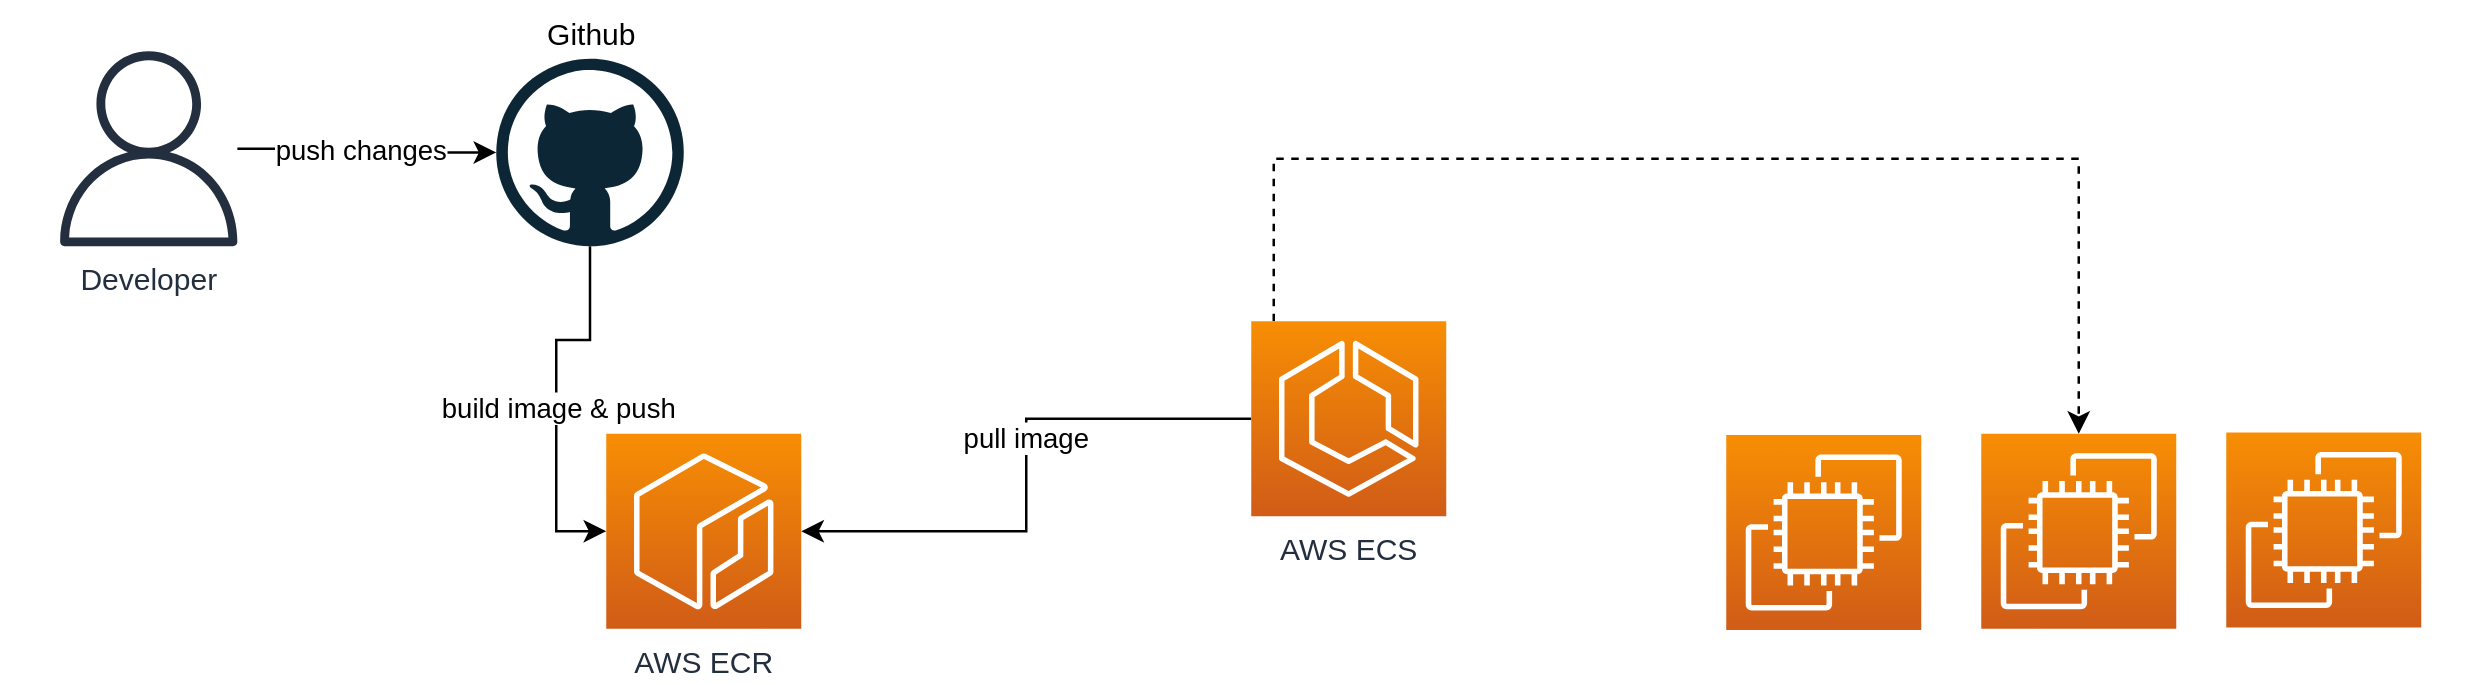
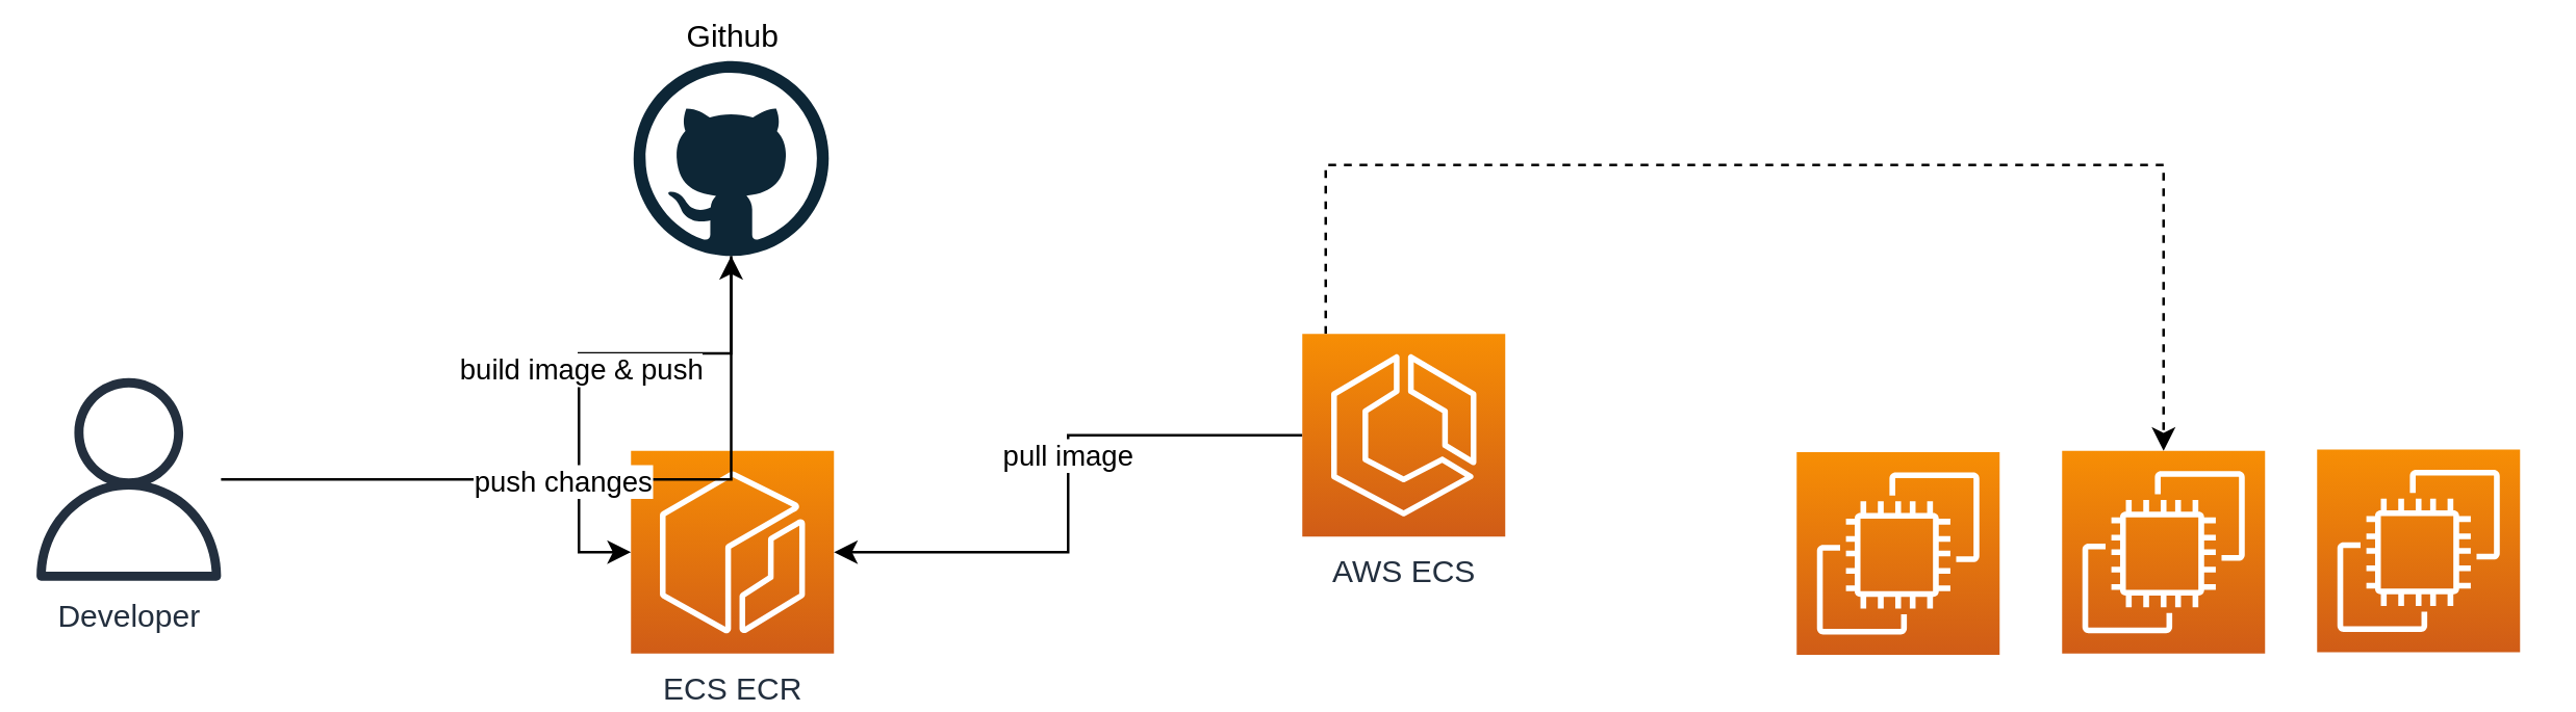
  <mxCell id="0" />
  <mxCell id="1" parent="0" />
- <mxCell id="2" value="AWS ECR" style="sketch=0;points=[[0,0,0],[0.25,0,0],[0.5,0,0],[0.75,0,0],[1,0,0],[0,1,0],[0.25,1,0],[0.5,1,0],[0.75,1,0],[1,1,0],[0,0.25,0],[0,0.5,0],[0,0.75,0],[1,0.25,0],[1,0.5,0],[1,0.75,0]];outlineConnect=0;fontColor=#232F3E;gradientColor=#F78E04;gradientDirection=north;fillColor=#D05C17;strokeColor=#ffffff;dashed=0;verticalLabelPosition=bottom;verticalAlign=top;align=center;html=1;fontSize=12;fontStyle=0;aspect=fixed;shape=mxgraph.aws4.resourceIcon;resIcon=mxgraph.aws4.ecr;" vertex="1" parent="1"><mxGeometry x="242" y="173" width="78" height="78" as="geometry" /></mxCell>
+ <mxCell id="2" value="ECS ECR" style="sketch=0;points=[[0,0,0],[0.25,0,0],[0.5,0,0],[0.75,0,0],[1,0,0],[0,1,0],[0.25,1,0],[0.5,1,0],[0.75,1,0],[1,1,0],[0,0.25,0],[0,0.5,0],[0,0.75,0],[1,0.25,0],[1,0.5,0],[1,0.75,0]];outlineConnect=0;fontColor=#232F3E;gradientColor=#F78E04;gradientDirection=north;fillColor=#D05C17;strokeColor=#ffffff;dashed=0;verticalLabelPosition=bottom;verticalAlign=top;align=center;html=1;fontSize=12;fontStyle=0;aspect=fixed;shape=mxgraph.aws4.resourceIcon;resIcon=mxgraph.aws4.ecr;" vertex="1" parent="1"><mxGeometry x="242" y="173" width="78" height="78" as="geometry" /></mxCell>
  <mxCell id="3" style="edgeStyle=orthogonalEdgeStyle;rounded=0;orthogonalLoop=1;jettySize=auto;html=1;" edge="1" parent="1" source="6" target="2"><mxGeometry relative="1" as="geometry" /></mxCell>
  <mxCell id="4" value="pull image" style="edgeLabel;html=1;align=center;verticalAlign=middle;resizable=0;points=[];" vertex="1" connectable="0" parent="3"><mxGeometry x="-0.14" y="-1" relative="1" as="geometry"><mxPoint as="offset" /></mxGeometry></mxCell>
  <mxCell id="5" style="edgeStyle=orthogonalEdgeStyle;rounded=0;orthogonalLoop=1;jettySize=auto;html=1;entryX=0.5;entryY=0;entryDx=0;entryDy=0;entryPerimeter=0;dashed=1;" edge="1" parent="1" source="6" target="14"><mxGeometry relative="1" as="geometry"><Array as="points"><mxPoint x="509" y="63" /><mxPoint x="831" y="63" /></Array></mxGeometry></mxCell>
  <mxCell id="6" value="AWS ECS" style="sketch=0;points=[[0,0,0],[0.25,0,0],[0.5,0,0],[0.75,0,0],[1,0,0],[0,1,0],[0.25,1,0],[0.5,1,0],[0.75,1,0],[1,1,0],[0,0.25,0],[0,0.5,0],[0,0.75,0],[1,0.25,0],[1,0.5,0],[1,0.75,0]];outlineConnect=0;fontColor=#232F3E;gradientColor=#F78E04;gradientDirection=north;fillColor=#D05C17;strokeColor=#ffffff;dashed=0;verticalLabelPosition=bottom;verticalAlign=top;align=center;html=1;fontSize=12;fontStyle=0;aspect=fixed;shape=mxgraph.aws4.resourceIcon;resIcon=mxgraph.aws4.ecs;" vertex="1" parent="1"><mxGeometry x="500" y="128" width="78" height="78" as="geometry" /></mxCell>
  <mxCell id="7" value="" style="sketch=0;points=[[0,0,0],[0.25,0,0],[0.5,0,0],[0.75,0,0],[1,0,0],[0,1,0],[0.25,1,0],[0.5,1,0],[0.75,1,0],[1,1,0],[0,0.25,0],[0,0.5,0],[0,0.75,0],[1,0.25,0],[1,0.5,0],[1,0.75,0]];outlineConnect=0;fontColor=#232F3E;gradientColor=#F78E04;gradientDirection=north;fillColor=#D05C17;strokeColor=#ffffff;dashed=0;verticalLabelPosition=bottom;verticalAlign=top;align=center;html=1;fontSize=12;fontStyle=0;aspect=fixed;shape=mxgraph.aws4.resourceIcon;resIcon=mxgraph.aws4.ec2;" vertex="1" parent="1"><mxGeometry x="690" y="173.5" width="78" height="78" as="geometry" /></mxCell>
  <mxCell id="8" style="edgeStyle=orthogonalEdgeStyle;rounded=0;orthogonalLoop=1;jettySize=auto;html=1;entryX=0;entryY=0.5;entryDx=0;entryDy=0;entryPerimeter=0;" edge="1" parent="1" source="10" target="2"><mxGeometry relative="1" as="geometry" /></mxCell>
  <mxCell id="9" value="build image &amp;amp; push" style="edgeLabel;html=1;align=center;verticalAlign=middle;resizable=0;points=[];" vertex="1" connectable="0" parent="8"><mxGeometry x="0.062" relative="1" as="geometry"><mxPoint as="offset" /></mxGeometry></mxCell>
- <mxCell id="10" value="Github" style="dashed=0;outlineConnect=0;html=1;align=center;labelPosition=center;verticalLabelPosition=top;verticalAlign=bottom;shape=mxgraph.weblogos.github" vertex="1" parent="1"><mxGeometry x="198" y="23" width="75" height="75" as="geometry" /></mxCell>
+ <mxCell id="10" value="Github" style="dashed=0;outlineConnect=0;html=1;align=center;labelPosition=center;verticalLabelPosition=top;verticalAlign=bottom;shape=mxgraph.weblogos.github" vertex="1" parent="1"><mxGeometry x="243" y="23" width="75" height="75" as="geometry" /></mxCell>
  <mxCell id="11" style="edgeStyle=orthogonalEdgeStyle;rounded=0;orthogonalLoop=1;jettySize=auto;html=1;" edge="1" parent="1" source="13" target="10"><mxGeometry relative="1" as="geometry" /></mxCell>
  <mxCell id="12" value="push changes" style="edgeLabel;html=1;align=center;verticalAlign=middle;resizable=0;points=[];" vertex="1" connectable="0" parent="11"><mxGeometry x="-0.073" relative="1" as="geometry"><mxPoint as="offset" /></mxGeometry></mxCell>
- <mxCell id="13" value="Developer" style="sketch=0;outlineConnect=0;fontColor=#232F3E;gradientColor=none;fillColor=#232F3E;strokeColor=none;dashed=0;verticalLabelPosition=bottom;verticalAlign=top;align=center;html=1;fontSize=12;fontStyle=0;aspect=fixed;pointerEvents=1;shape=mxgraph.aws4.user;" vertex="1" parent="1"><mxGeometry x="20" y="20" width="78" height="78" as="geometry" /></mxCell>
+ <mxCell id="13" value="Developer" style="sketch=0;outlineConnect=0;fontColor=#232F3E;gradientColor=none;fillColor=#232F3E;strokeColor=none;dashed=0;verticalLabelPosition=bottom;verticalAlign=top;align=center;html=1;fontSize=12;fontStyle=0;aspect=fixed;pointerEvents=1;shape=mxgraph.aws4.user;" vertex="1" parent="1"><mxGeometry x="10" y="145" width="78" height="78" as="geometry" /></mxCell>
  <mxCell id="14" value="" style="sketch=0;points=[[0,0,0],[0.25,0,0],[0.5,0,0],[0.75,0,0],[1,0,0],[0,1,0],[0.25,1,0],[0.5,1,0],[0.75,1,0],[1,1,0],[0,0.25,0],[0,0.5,0],[0,0.75,0],[1,0.25,0],[1,0.5,0],[1,0.75,0]];outlineConnect=0;fontColor=#232F3E;gradientColor=#F78E04;gradientDirection=north;fillColor=#D05C17;strokeColor=#ffffff;dashed=0;verticalLabelPosition=bottom;verticalAlign=top;align=center;html=1;fontSize=12;fontStyle=0;aspect=fixed;shape=mxgraph.aws4.resourceIcon;resIcon=mxgraph.aws4.ec2;" vertex="1" parent="1"><mxGeometry x="792" y="173" width="78" height="78" as="geometry" /></mxCell>
  <mxCell id="15" value="" style="sketch=0;points=[[0,0,0],[0.25,0,0],[0.5,0,0],[0.75,0,0],[1,0,0],[0,1,0],[0.25,1,0],[0.5,1,0],[0.75,1,0],[1,1,0],[0,0.25,0],[0,0.5,0],[0,0.75,0],[1,0.25,0],[1,0.5,0],[1,0.75,0]];outlineConnect=0;fontColor=#232F3E;gradientColor=#F78E04;gradientDirection=north;fillColor=#D05C17;strokeColor=#ffffff;dashed=0;verticalLabelPosition=bottom;verticalAlign=top;align=center;html=1;fontSize=12;fontStyle=0;aspect=fixed;shape=mxgraph.aws4.resourceIcon;resIcon=mxgraph.aws4.ec2;" vertex="1" parent="1"><mxGeometry x="890" y="172.5" width="78" height="78" as="geometry" /></mxCell>
